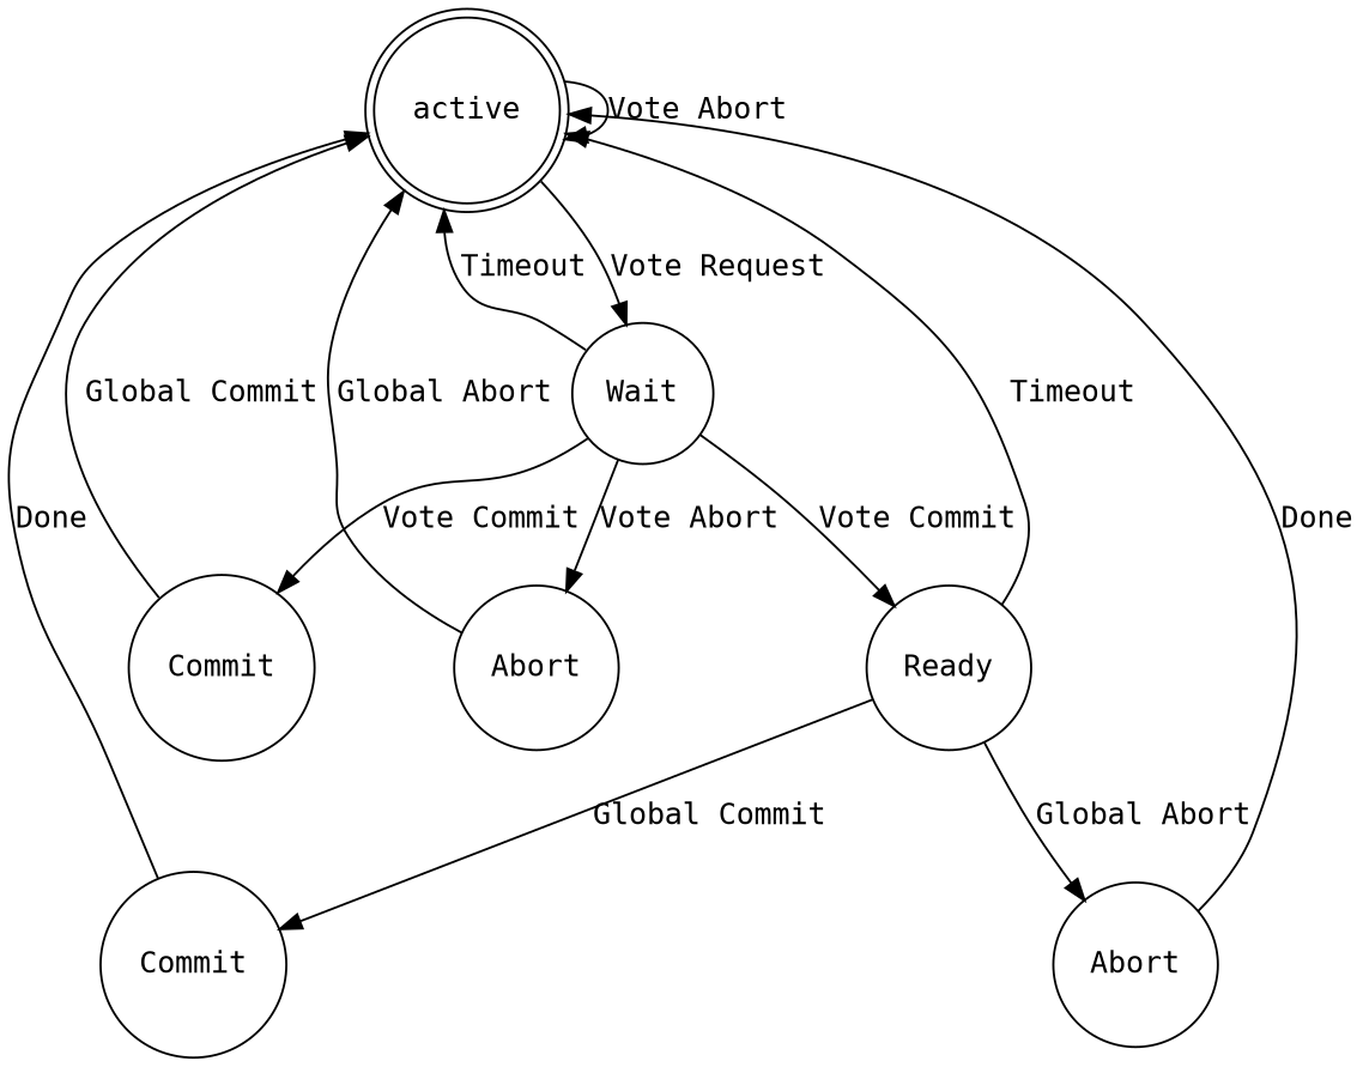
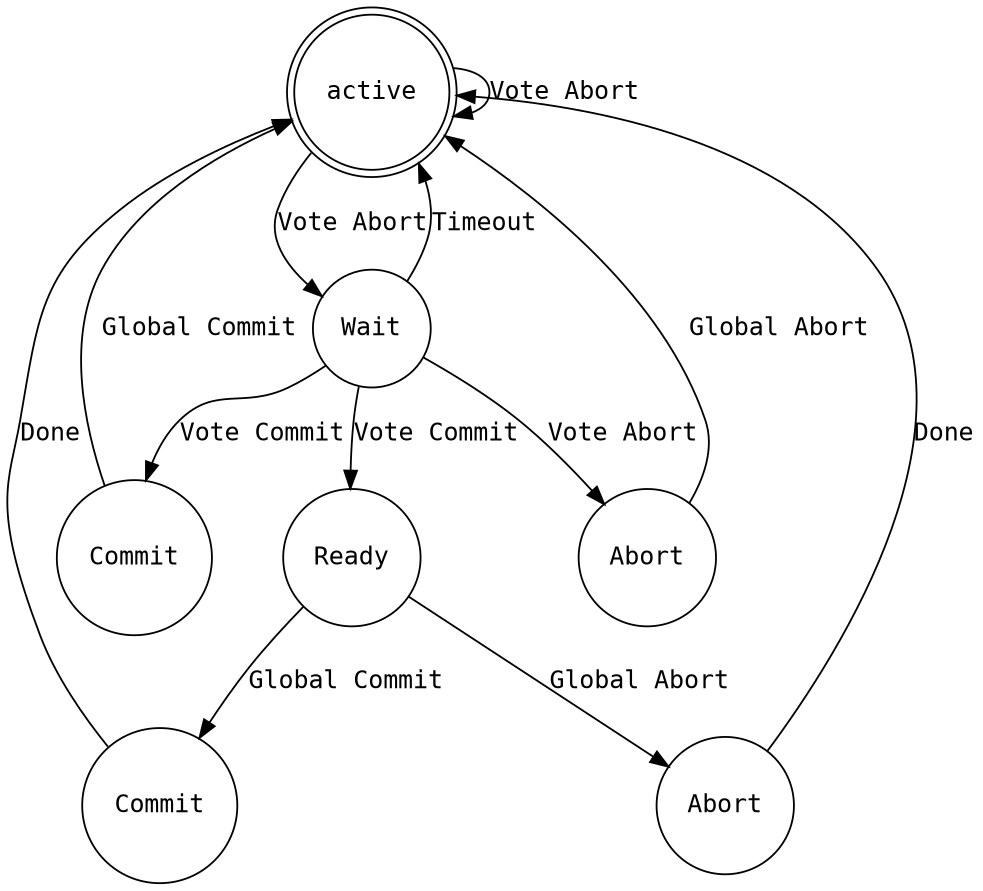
  digraph {
    fontname="DejaVu Sans Mono"
    rankdir=TB
    node [fontname="DejaVu Sans Mono" shape=circle]
    edge [fontname="DejaVu Sans Mono"]
    n1 [label=active shape=doublecircle]
    n2 [label=Wait]
    n3 [label=Ready]
    n4 [label=Commit]
    n5 [label=Abort]
    n6 [label=Commit]
    n7 [label=Abort]
    n1 -> n1 [label="Vote Abort"]
-   n1 -> n2 [label="Vote Request"]
+   n1 -> n2 [label="Vote Abort"]
    n2 -> n1 [label=Timeout]
    n2 -> n3 [label="Vote Commit"]
    n2 -> n6 [label="Vote Commit"]
    n2 -> n7 [label="Vote Abort"]
-   n3 -> n1 [label=Timeout]
    n3 -> n4 [label="Global Commit"]
    n3 -> n5 [label="Global Abort"]
    n4 -> n1 [label=Done]
    n5 -> n1 [label=Done]
    n6 -> n1 [label="Global Commit"]
    n7 -> n1 [label="Global Abort"]
  }
